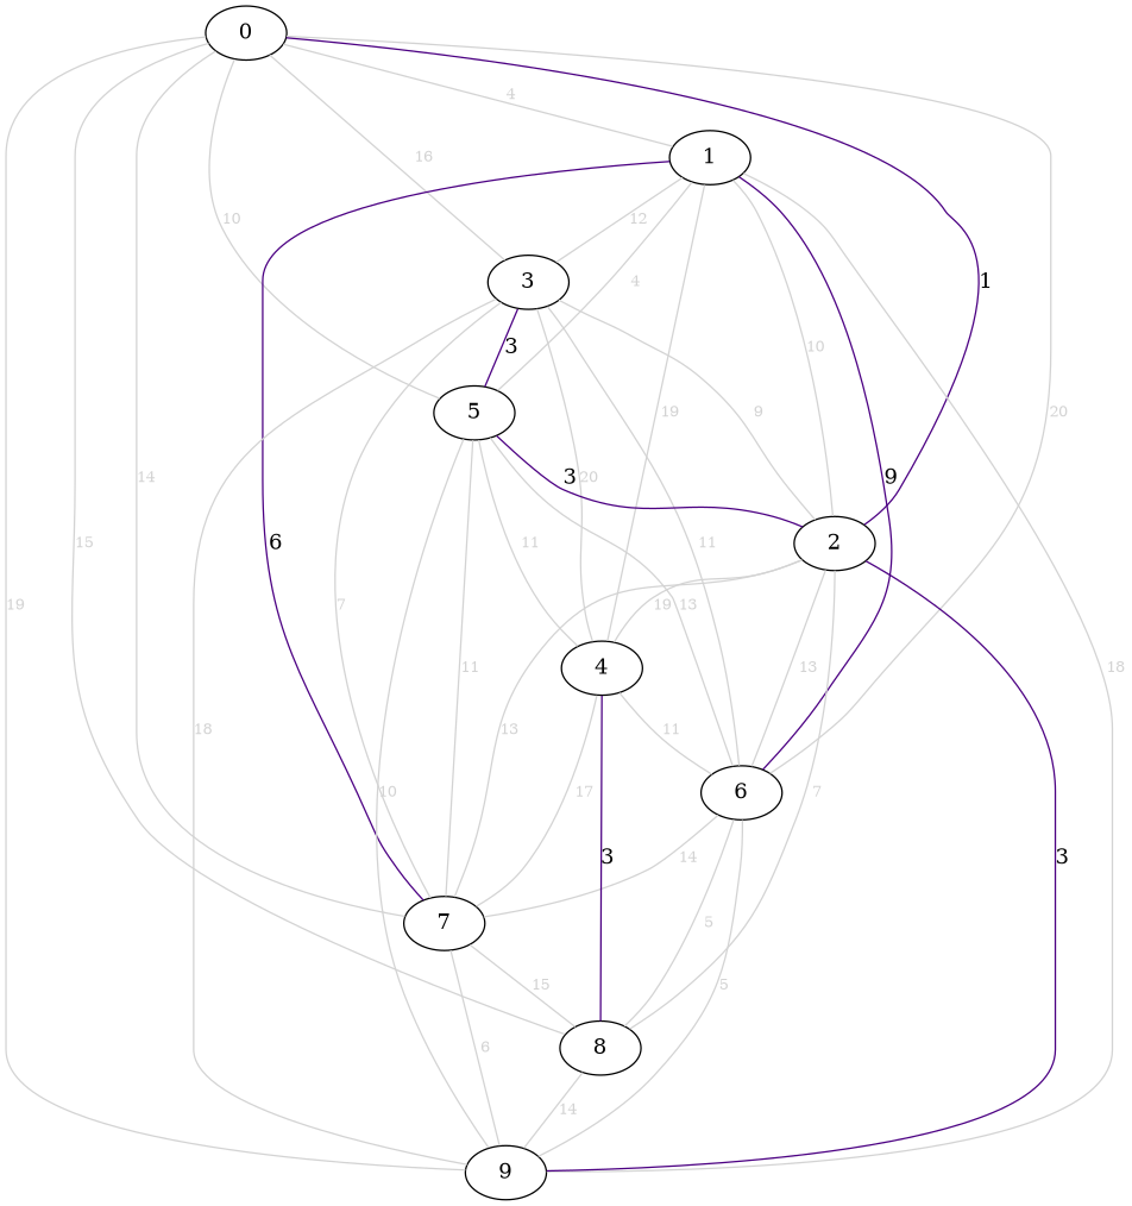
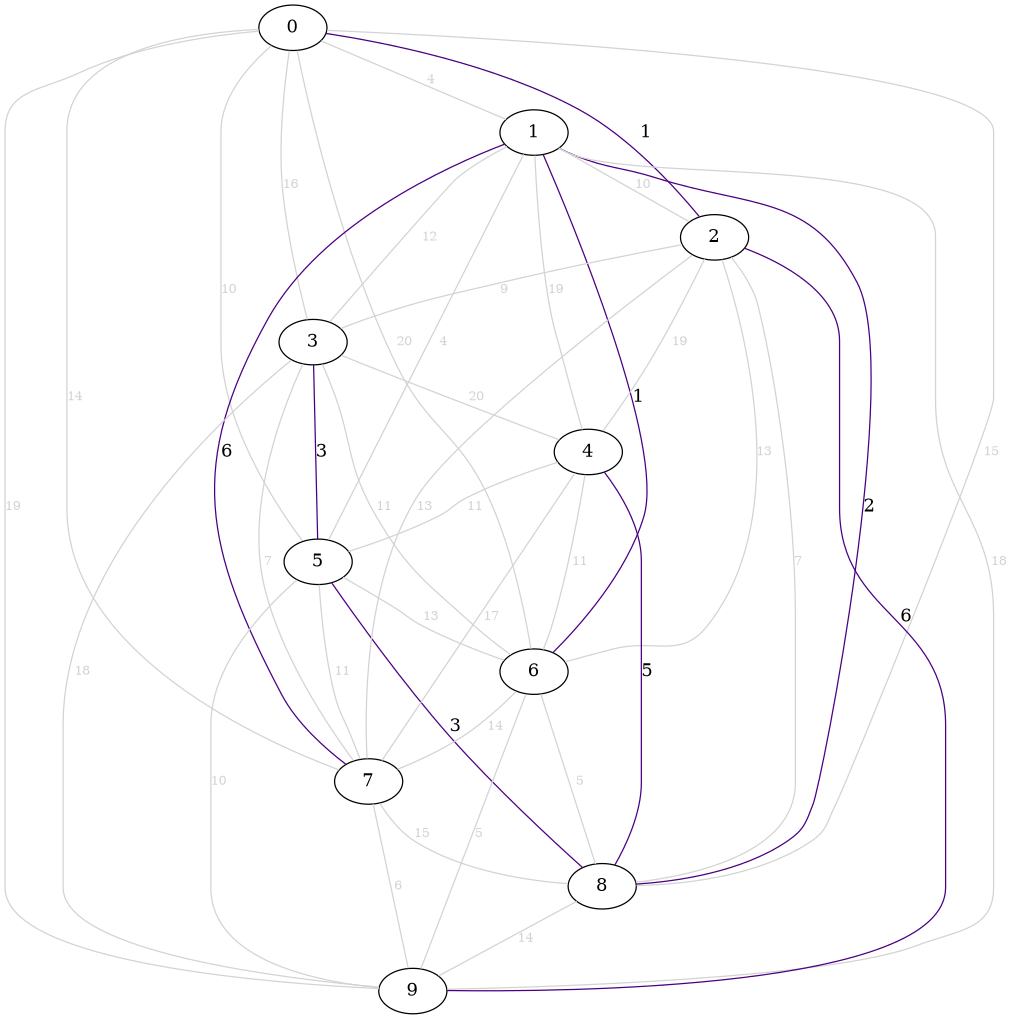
  graph {
    edge [color=lightgray fontcolor=lightgray fontsize=10]
    0
    1
    3
    5
    6
    7
    8
    9
    2
    4
    0 -- 1 [label=4]
    0 -- 3 [label=16]
    0 -- 5 [label=10]
    0 -- 6 [label=20]
    0 -- 7 [label=14]
    0 -- 8 [label=15]
    0 -- 9 [label=19]
    0 -- 2 [color=indigo label=1 weight=bold fontcolor="" fontsize=""]
    1 -- 3 [label=12]
    1 -- 5 [label=4]
-   1 -- 6 [color=indigo label=9 weight=bold fontcolor="" fontsize=""]
+   1 -- 6 [color=indigo label=1 weight=bold fontcolor="" fontsize=""]
    1 -- 7 [color=indigo label=6 weight=bold fontcolor="" fontsize=""]
+   1 -- 8 [color=indigo label=2 weight=bold fontcolor="" fontsize=""]
    1 -- 9 [label=18]
    1 -- 2 [label=10]
    1 -- 4 [label=19]
    3 -- 5 [color=indigo label=3 weight=bold fontcolor="" fontsize=""]
    3 -- 6 [label=11]
    3 -- 7 [label=7]
    3 -- 9 [label=18]
    3 -- 4 [label=20]
    5 -- 6 [label=13]
    5 -- 7 [label=11]
-   5 -- 2 [color=indigo label=3 weight=bold fontcolor="" fontsize=""]
+   5 -- 8 [color=indigo label=3 weight=bold fontcolor="" fontsize=""]
    5 -- 9 [label=10]
    6 -- 7 [label=14]
    6 -- 8 [label=5]
    6 -- 9 [label=5]
    7 -- 8 [label=15]
    7 -- 9 [label=6]
    8 -- 9 [label=14]
    2 -- 3 [label=9]
    2 -- 6 [label=13]
    2 -- 7 [label=13]
    2 -- 8 [label=7]
-   2 -- 9 [color=indigo label=3 weight=bold fontcolor="" fontsize=""]
+   2 -- 9 [color=indigo label=6 weight=bold fontcolor="" fontsize=""]
    2 -- 4 [label=19]
    4 -- 5 [label=11]
    4 -- 6 [label=11]
    4 -- 7 [label=17]
-   4 -- 8 [color=indigo label=3 weight=bold fontcolor="" fontsize=""]
+   4 -- 8 [color=indigo label=5 weight=bold fontcolor="" fontsize=""]
  }
